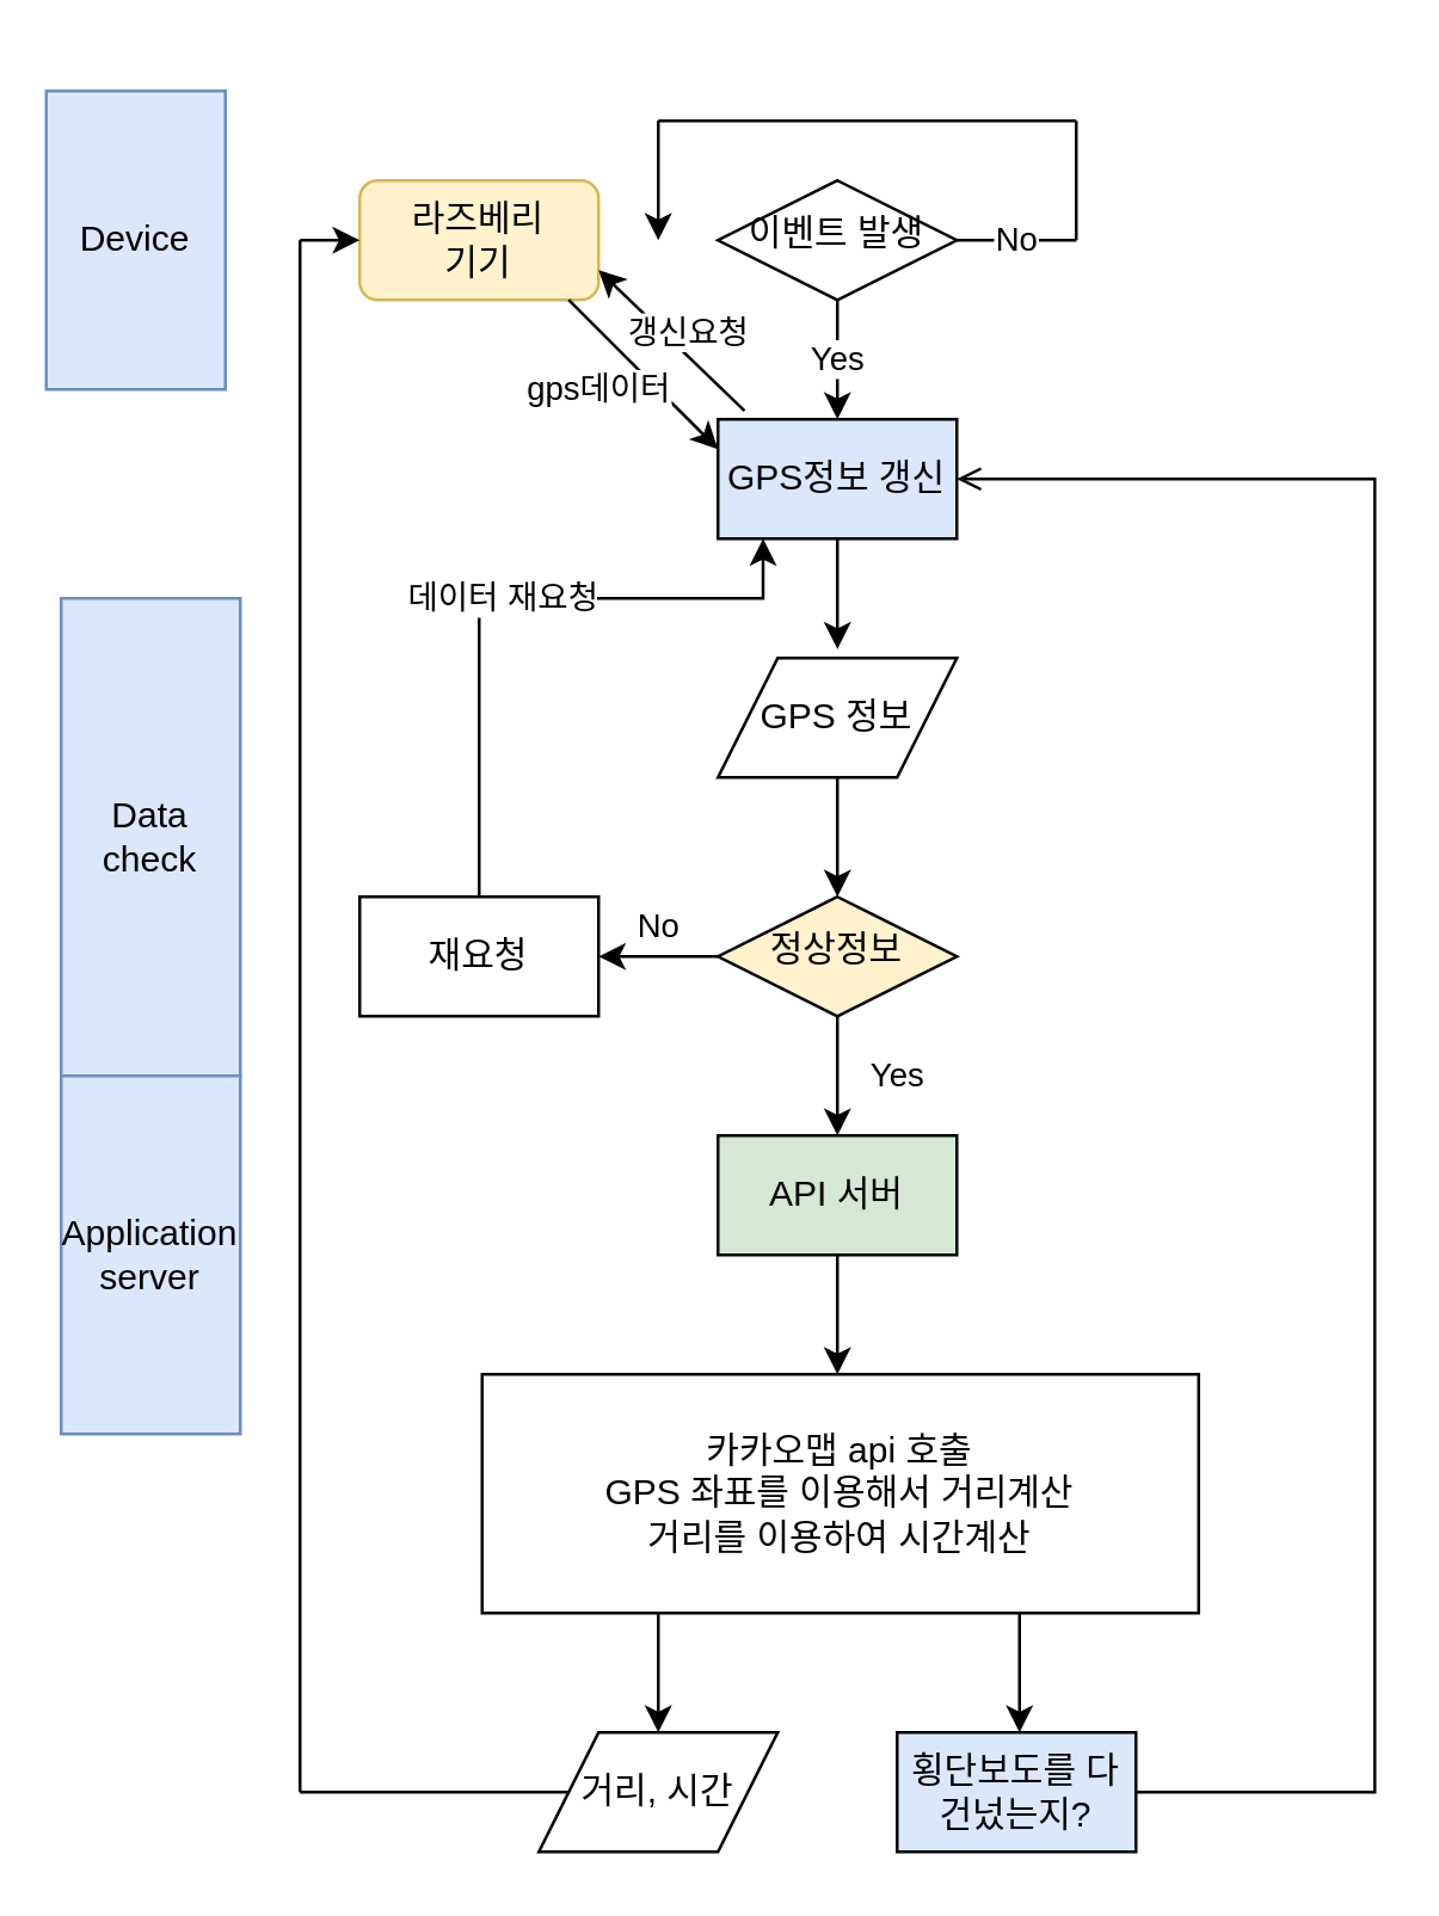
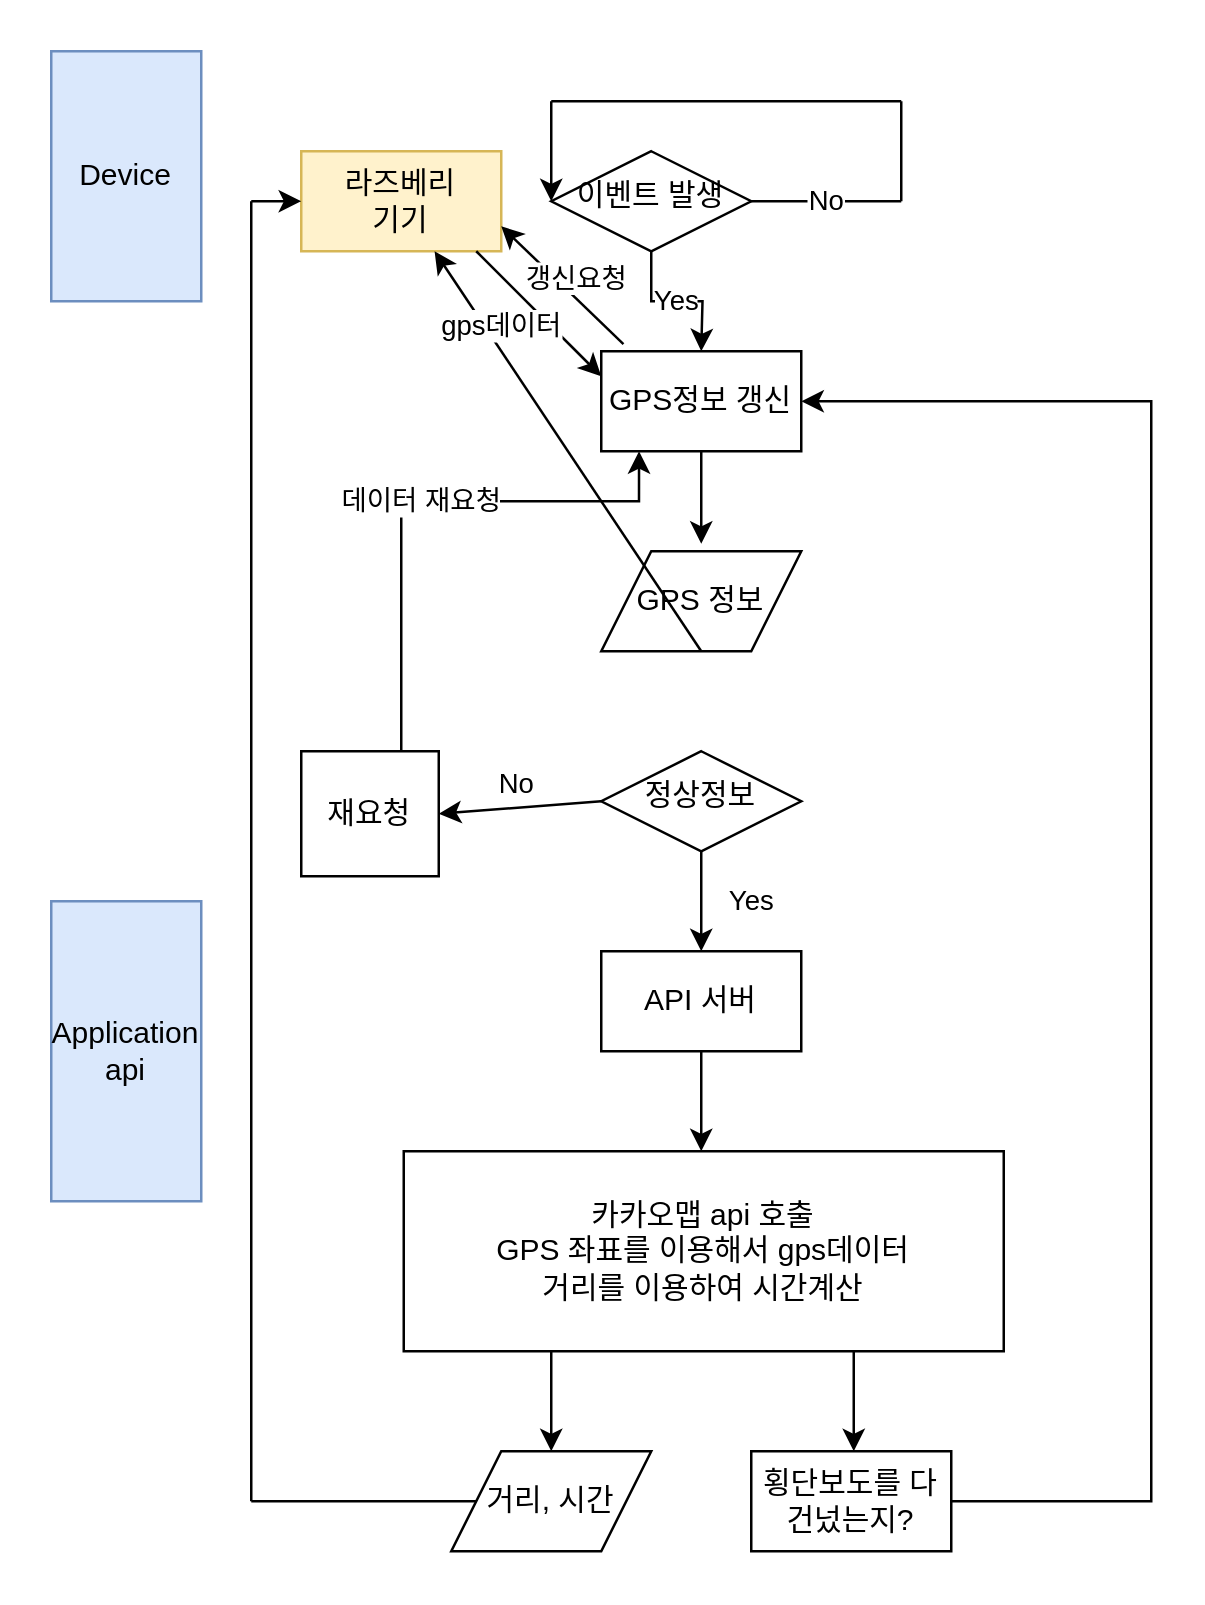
  <mxCell id="0" />
  <mxCell id="1" parent="0" />
- <mxCell id="2" value="라즈베리&lt;br&gt;기기" style="rounded=1;whiteSpace=wrap;html=1;fontSize=12;glass=0;strokeWidth=1;shadow=0;fillColor=#fff2cc;strokeColor=#d6b656;" parent="1" vertex="1"><mxGeometry x="120" y="60" width="80" height="40" as="geometry" /></mxCell>
+ <mxCell id="2" value="라즈베리&lt;br&gt;기기" style="whiteSpace=wrap;html=1;fontSize=12;glass=0;strokeWidth=1;shadow=0;fillColor=#fff2cc;strokeColor=#d6b656;rounded=0;" parent="1" vertex="1"><mxGeometry x="120" y="60" width="80" height="40" as="geometry" /></mxCell>
  <mxCell id="3" value="Yes" style="edgeStyle=orthogonalEdgeStyle;rounded=0;orthogonalLoop=1;jettySize=auto;html=1;" edge="1" parent="1" source="4"><mxGeometry relative="1" as="geometry"><mxPoint x="280" y="140" as="targetPoint" /></mxGeometry></mxCell>
- <mxCell id="4" value="이벤트 발생&lt;br&gt;" style="rhombus;whiteSpace=wrap;html=1;shadow=0;fontFamily=Helvetica;fontSize=12;align=center;strokeWidth=1;spacing=6;spacingTop=-4;" parent="1" vertex="1"><mxGeometry x="240" y="60" width="80" height="40" as="geometry" /></mxCell>
+ <mxCell id="4" value="이벤트 발생&lt;br&gt;" style="rhombus;whiteSpace=wrap;html=1;shadow=0;fontFamily=Helvetica;fontSize=12;align=center;strokeWidth=1;spacing=6;spacingTop=-4;" parent="1" vertex="1"><mxGeometry x="220" y="60" width="80" height="40" as="geometry" /></mxCell>
  <mxCell id="5" value="GPS 정보" style="shape=parallelogram;perimeter=parallelogramPerimeter;whiteSpace=wrap;html=1;fixedSize=1;" vertex="1" parent="1"><mxGeometry x="240" y="220" width="80" height="40" as="geometry" /></mxCell>
  <mxCell id="6" value="데이터 재요청" style="edgeStyle=orthogonalEdgeStyle;rounded=0;orthogonalLoop=1;jettySize=auto;html=1;entryX=0.189;entryY=1;entryDx=0;entryDy=0;entryPerimeter=0;" edge="1" parent="1" source="7" target="29"><mxGeometry relative="1" as="geometry"><mxPoint x="254" y="200" as="targetPoint" /><Array as="points"><mxPoint x="160" y="200" /><mxPoint x="255" y="200" /></Array></mxGeometry></mxCell>
- <mxCell id="7" value="재요청" style="rounded=1;whiteSpace=wrap;html=1;fontSize=12;glass=0;strokeWidth=1;shadow=0;arcSize=0;" vertex="1" parent="1"><mxGeometry x="120" y="300" width="80" height="40" as="geometry" /></mxCell>
+ <mxCell id="7" value="재요청" style="rounded=1;whiteSpace=wrap;html=1;fontSize=12;glass=0;strokeWidth=1;shadow=0;arcSize=0;" vertex="1" parent="1"><mxGeometry x="120" y="300" width="55" height="50" as="geometry" /></mxCell>
  <mxCell id="8" value="Yes" style="endArrow=classic;html=1;exitX=0.5;exitY=1;exitDx=0;exitDy=0;" edge="1" parent="1"><mxGeometry y="20" width="50" height="50" relative="1" as="geometry"><mxPoint x="280" y="340" as="sourcePoint" /><mxPoint x="280" y="380" as="targetPoint" /><mxPoint as="offset" /></mxGeometry></mxCell>
  <mxCell id="9" style="edgeStyle=orthogonalEdgeStyle;rounded=0;orthogonalLoop=1;jettySize=auto;html=1;" edge="1" parent="1" source="10"><mxGeometry relative="1" as="geometry"><mxPoint x="280" y="460" as="targetPoint" /></mxGeometry></mxCell>
- <mxCell id="10" value="API 서버" style="rounded=0;whiteSpace=wrap;html=1;fillColor=#d5e8d4;" vertex="1" parent="1"><mxGeometry x="240" y="380" width="80" height="40" as="geometry" /></mxCell>
+ <mxCell id="10" value="API 서버" style="rounded=0;whiteSpace=wrap;html=1;" vertex="1" parent="1"><mxGeometry x="240" y="380" width="80" height="40" as="geometry" /></mxCell>
  <mxCell id="11" value="" style="endArrow=none;html=1;" edge="1" parent="1"><mxGeometry width="50" height="50" relative="1" as="geometry"><mxPoint x="360" y="80" as="sourcePoint" /><mxPoint x="360" y="40" as="targetPoint" /></mxGeometry></mxCell>
  <mxCell id="12" value="" style="endArrow=none;html=1;" edge="1" parent="1"><mxGeometry width="50" height="50" relative="1" as="geometry"><mxPoint x="220" y="40" as="sourcePoint" /><mxPoint x="360" y="40" as="targetPoint" /></mxGeometry></mxCell>
  <mxCell id="13" value="" style="endArrow=classic;html=1;" edge="1" parent="1"><mxGeometry width="50" height="50" relative="1" as="geometry"><mxPoint x="220" y="40" as="sourcePoint" /><mxPoint x="220" y="80" as="targetPoint" /></mxGeometry></mxCell>
  <mxCell id="14" value="No" style="endArrow=none;html=1;exitX=1;exitY=0.5;exitDx=0;exitDy=0;" edge="1" parent="1" source="4"><mxGeometry width="50" height="50" relative="1" as="geometry"><mxPoint x="260" y="220" as="sourcePoint" /><mxPoint x="360" y="80" as="targetPoint" /></mxGeometry></mxCell>
  <mxCell id="15" value="" style="endArrow=none;html=1;" edge="1" parent="1"><mxGeometry width="50" height="50" relative="1" as="geometry"><mxPoint x="100" y="600" as="sourcePoint" /><mxPoint x="100" y="80" as="targetPoint" /></mxGeometry></mxCell>
  <mxCell id="16" value="" style="endArrow=classic;html=1;entryX=0;entryY=0.5;entryDx=0;entryDy=0;" edge="1" parent="1" target="2"><mxGeometry width="50" height="50" relative="1" as="geometry"><mxPoint x="100" y="80" as="sourcePoint" /><mxPoint x="270" y="230" as="targetPoint" /><Array as="points"><mxPoint x="110" y="80" /></Array></mxGeometry></mxCell>
- <mxCell id="17" value="정상정보" style="rhombus;whiteSpace=wrap;html=1;shadow=0;fontFamily=Helvetica;fontSize=12;align=center;strokeWidth=1;spacing=6;spacingTop=-4;fillColor=#fff2cc;" vertex="1" parent="1"><mxGeometry x="240" y="300" width="80" height="40" as="geometry" /></mxCell>
+ <mxCell id="17" value="정상정보" style="rhombus;whiteSpace=wrap;html=1;shadow=0;fontFamily=Helvetica;fontSize=12;align=center;strokeWidth=1;spacing=6;spacingTop=-4;" vertex="1" parent="1"><mxGeometry x="240" y="300" width="80" height="40" as="geometry" /></mxCell>
  <mxCell id="18" value="No" style="endArrow=classic;html=1;exitX=0;exitY=0.5;exitDx=0;exitDy=0;entryX=1;entryY=0.5;entryDx=0;entryDy=0;" edge="1" parent="1" source="17" target="7"><mxGeometry y="-10" width="50" height="50" relative="1" as="geometry"><mxPoint x="220" y="320" as="sourcePoint" /><mxPoint x="270" y="270" as="targetPoint" /><Array as="points" /><mxPoint as="offset" /></mxGeometry></mxCell>
- <mxCell id="19" value="" style="endArrow=classic;html=1;exitX=0.5;exitY=1;exitDx=0;exitDy=0;entryX=0.5;entryY=0;entryDx=0;entryDy=0;" edge="1" parent="1" source="5" target="17"><mxGeometry width="50" height="50" relative="1" as="geometry"><mxPoint x="220" y="280" as="sourcePoint" /><mxPoint x="270" y="230" as="targetPoint" /></mxGeometry></mxCell>
+ <mxCell id="19" value="" style="endArrow=classic;html=1;exitX=0.5;exitY=1;exitDx=0;exitDy=0;" edge="1" parent="1" source="5" target="2"><mxGeometry width="50" height="50" relative="1" as="geometry"><mxPoint x="220" y="280" as="sourcePoint" /><mxPoint x="270" y="230" as="targetPoint" /></mxGeometry></mxCell>
  <mxCell id="20" style="edgeStyle=orthogonalEdgeStyle;rounded=0;orthogonalLoop=1;jettySize=auto;html=1;" edge="1" parent="1" source="22"><mxGeometry relative="1" as="geometry"><mxPoint x="220" y="580" as="targetPoint" /><Array as="points"><mxPoint x="220" y="570" /><mxPoint x="220" y="570" /></Array></mxGeometry></mxCell>
  <mxCell id="21" style="edgeStyle=orthogonalEdgeStyle;rounded=0;orthogonalLoop=1;jettySize=auto;html=1;exitX=0.75;exitY=1;exitDx=0;exitDy=0;" edge="1" parent="1" source="22"><mxGeometry relative="1" as="geometry"><mxPoint x="341" y="580" as="targetPoint" /></mxGeometry></mxCell>
- <mxCell id="22" value="카카오맵 api 호출&lt;br&gt;GPS 좌표를 이용해서 거리계산&lt;br&gt;거리를 이용하여 시간계산" style="rounded=0;whiteSpace=wrap;html=1;" vertex="1" parent="1"><mxGeometry x="161" y="460" width="240" height="80" as="geometry" /></mxCell>
- <mxCell id="23" value="Device" style="rounded=0;whiteSpace=wrap;html=1;fillColor=#dae8fc;strokeColor=#6c8ebf;" vertex="1" parent="1"><mxGeometry x="15" y="30" width="60" height="100" as="geometry" /></mxCell>
- <mxCell id="24" value="Data check" style="rounded=0;whiteSpace=wrap;html=1;fillColor=#dae8fc;strokeColor=#6c8ebf;" vertex="1" parent="1"><mxGeometry x="20" y="200" width="60" height="160" as="geometry" /></mxCell>
- <mxCell id="25" value="Application server" style="rounded=0;whiteSpace=wrap;html=1;fillColor=#dae8fc;strokeColor=#6c8ebf;" vertex="1" parent="1"><mxGeometry x="20" y="360" width="60" height="120" as="geometry" /></mxCell>
- <mxCell id="26" style="edgeStyle=orthogonalEdgeStyle;rounded=0;orthogonalLoop=1;jettySize=auto;html=1;entryX=1;entryY=0.5;entryDx=0;entryDy=0;endArrow=open;" edge="1" parent="1" source="27" target="29"><mxGeometry relative="1" as="geometry"><mxPoint x="460" y="160" as="targetPoint" /><Array as="points"><mxPoint x="460" y="600" /><mxPoint x="460" y="160" /></Array></mxGeometry></mxCell>
- <mxCell id="27" value="횡단보도를 다 건넜는지?" style="rounded=0;whiteSpace=wrap;html=1;fillColor=#dae8fc;" vertex="1" parent="1"><mxGeometry x="300" y="580" width="80" height="40" as="geometry" /></mxCell>
+ <mxCell id="22" value="카카오맵 api 호출&lt;br&gt;GPS 좌표를 이용해서 gps데이터&lt;br&gt;거리를 이용하여 시간계산" style="rounded=0;whiteSpace=wrap;html=1;" vertex="1" parent="1"><mxGeometry x="161" y="460" width="240" height="80" as="geometry" /></mxCell>
+ <mxCell id="23" value="Device" style="rounded=0;whiteSpace=wrap;html=1;fillColor=#dae8fc;strokeColor=#6c8ebf;" vertex="1" parent="1"><mxGeometry x="20" y="20" width="60" height="100" as="geometry" /></mxCell>
+ <mxCell id="25" value="Application api" style="rounded=0;whiteSpace=wrap;html=1;fillColor=#dae8fc;strokeColor=#6c8ebf;" vertex="1" parent="1"><mxGeometry x="20" y="360" width="60" height="120" as="geometry" /></mxCell>
+ <mxCell id="26" style="edgeStyle=orthogonalEdgeStyle;rounded=0;orthogonalLoop=1;jettySize=auto;html=1;entryX=1;entryY=0.5;entryDx=0;entryDy=0;" edge="1" parent="1" source="27" target="29"><mxGeometry relative="1" as="geometry"><mxPoint x="460" y="160" as="targetPoint" /><Array as="points"><mxPoint x="460" y="600" /><mxPoint x="460" y="160" /></Array></mxGeometry></mxCell>
+ <mxCell id="27" value="횡단보도를 다 건넜는지?" style="rounded=0;whiteSpace=wrap;html=1;" vertex="1" parent="1"><mxGeometry x="300" y="580" width="80" height="40" as="geometry" /></mxCell>
  <mxCell id="28" style="edgeStyle=orthogonalEdgeStyle;rounded=0;orthogonalLoop=1;jettySize=auto;html=1;" edge="1" parent="1" source="29"><mxGeometry relative="1" as="geometry"><mxPoint x="280" y="217" as="targetPoint" /><Array as="points"><mxPoint x="280" y="217" /><mxPoint x="280" y="217" /></Array></mxGeometry></mxCell>
- <mxCell id="29" value="GPS정보 갱신" style="rounded=0;whiteSpace=wrap;html=1;fillColor=#dae8fc;" vertex="1" parent="1"><mxGeometry x="240" y="140" width="80" height="40" as="geometry" /></mxCell>
+ <mxCell id="29" value="GPS정보 갱신" style="rounded=0;whiteSpace=wrap;html=1;" vertex="1" parent="1"><mxGeometry x="240" y="140" width="80" height="40" as="geometry" /></mxCell>
  <mxCell id="30" value="갱신요청" style="endArrow=classic;html=1;exitX=0.111;exitY=-0.071;exitDx=0;exitDy=0;entryX=1;entryY=0.75;entryDx=0;entryDy=0;exitPerimeter=0;" edge="1" parent="1" source="29" target="2"><mxGeometry x="-0.045" y="-6" width="50" height="50" relative="1" as="geometry"><mxPoint x="280" y="300" as="sourcePoint" /><mxPoint x="330" y="250" as="targetPoint" /><mxPoint as="offset" /></mxGeometry></mxCell>
  <mxCell id="31" value="gps데이터" style="endArrow=classic;html=1;exitX=0.875;exitY=1;exitDx=0;exitDy=0;exitPerimeter=0;entryX=0;entryY=0.25;entryDx=0;entryDy=0;" edge="1" parent="1" source="2" target="29"><mxGeometry x="-0.2" y="-14" width="50" height="50" relative="1" as="geometry"><mxPoint x="280" y="300" as="sourcePoint" /><mxPoint x="330" y="250" as="targetPoint" /><mxPoint as="offset" /></mxGeometry></mxCell>
  <mxCell id="32" value="" style="endArrow=none;html=1;entryX=0;entryY=0.5;entryDx=0;entryDy=0;" edge="1" parent="1" target="33"><mxGeometry width="50" height="50" relative="1" as="geometry"><mxPoint x="100" y="600" as="sourcePoint" /><mxPoint x="180" y="600" as="targetPoint" /></mxGeometry></mxCell>
  <mxCell id="33" value="거리, 시간" style="shape=parallelogram;perimeter=parallelogramPerimeter;whiteSpace=wrap;html=1;fixedSize=1;" vertex="1" parent="1"><mxGeometry x="180" y="580" width="80" height="40" as="geometry" /></mxCell>
